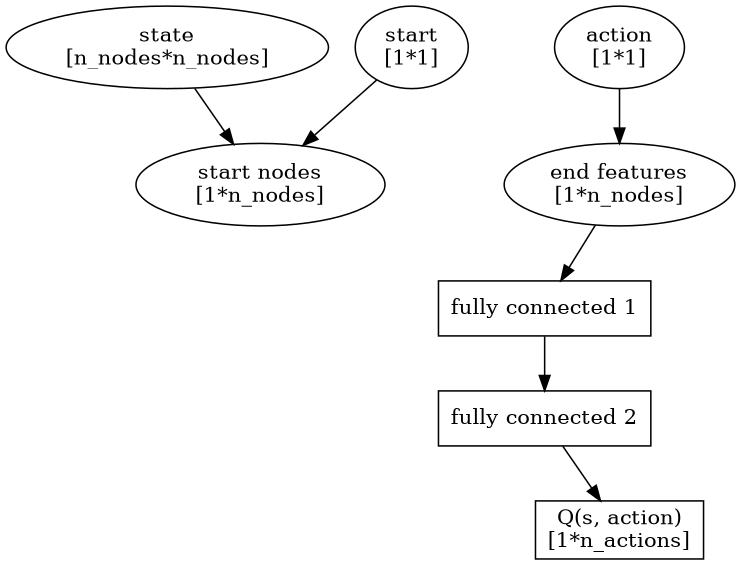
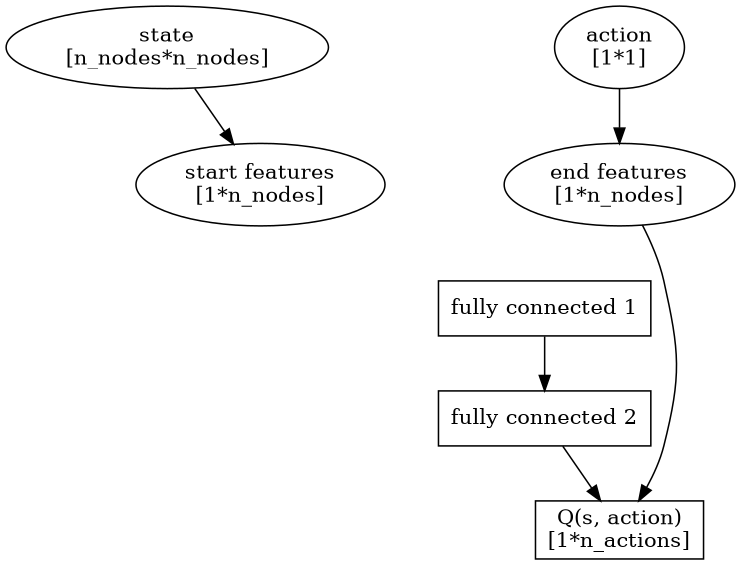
  digraph {
    n1 [label="state\n[n_nodes*n_nodes]"]
-   n2 [label="start nodes\n[1*n_nodes]"]
+   n2 [label="start features\n[1*n_nodes]"]
    n3 [label="end features\n[1*n_nodes]"]
    n4 [label="fully connected 1" shape=box]
-   n5 [label="start\n[1*1]"]
    n6 [label="action\n[1*1]"]
    n7 [label="fully connected 2" shape=box]
    n8 [label="Q(s, action)\n[1*n_actions]" shape=box]
    n1 -> n2
-   n3 -> n4
+   n3 -> n8
    n4 -> n7
-   n5 -> n2
    n6 -> n3
    n7 -> n8
  }
